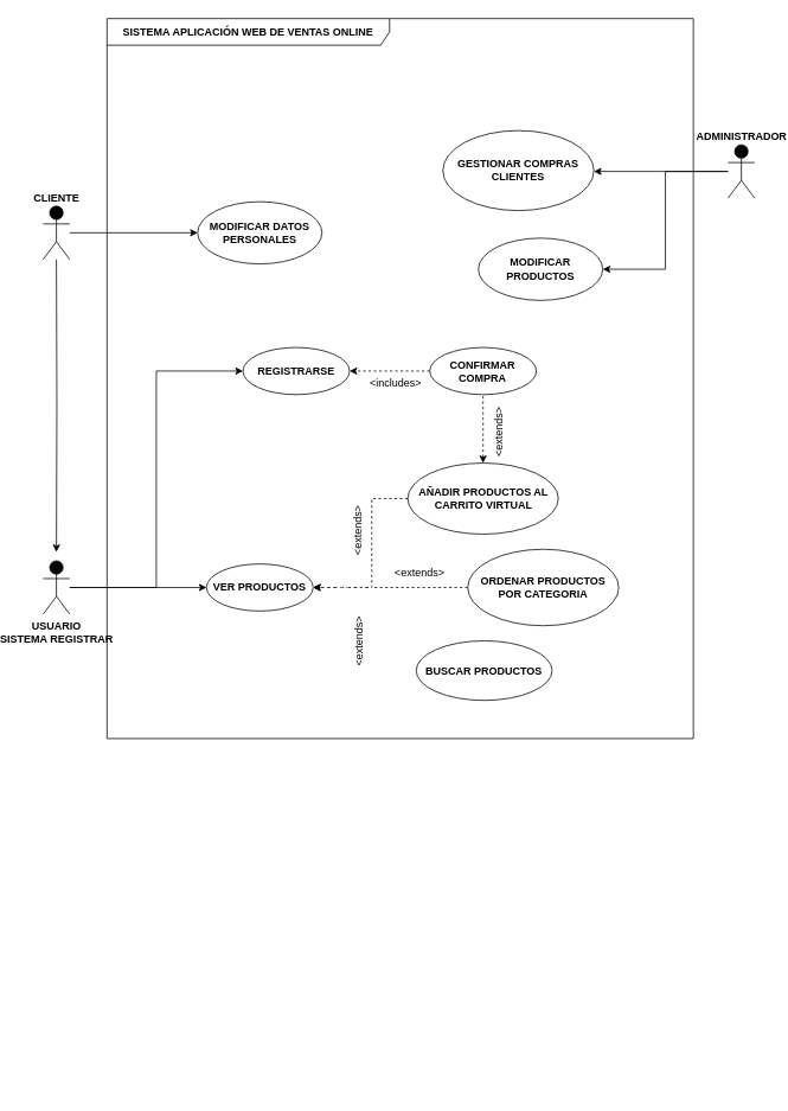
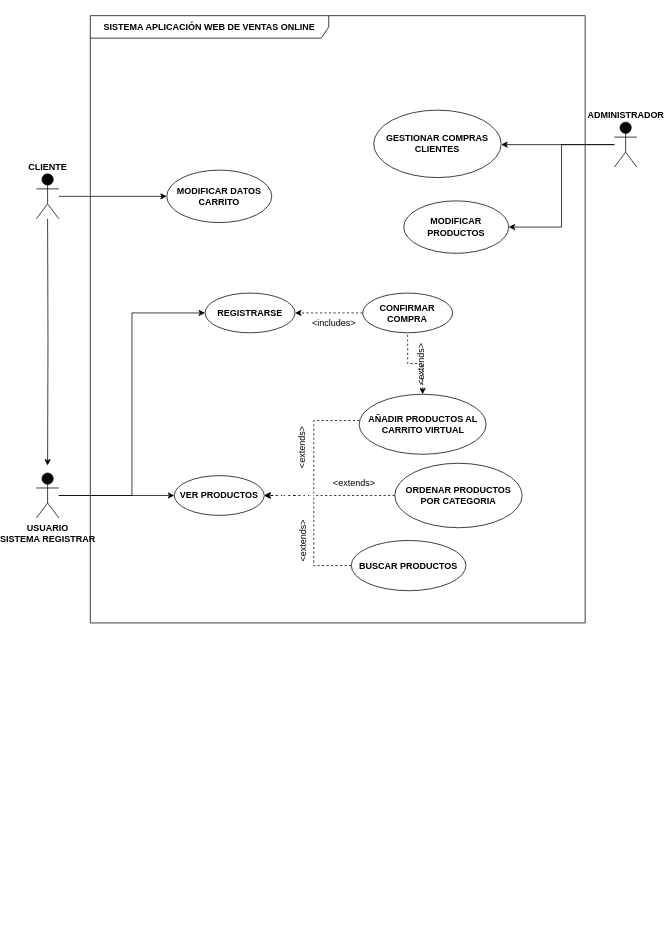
  <mxCell id="0" />
  <mxCell id="1" parent="0" />
  <mxCell id="2" value="&lt;font style=&quot;font-size: 12px;&quot;&gt;&lt;b&gt;SISTEMA APLICACIÓN WEB DE VENTAS ONLINE&lt;/b&gt;&lt;/font&gt;" style="shape=umlFrame;whiteSpace=wrap;html=1;pointerEvents=0;fillColor=default;align=center;width=318;height=30;" vertex="1" parent="1"><mxGeometry x="92" y="20" width="660" height="810" as="geometry" /></mxCell>
  <mxCell id="3" style="edgeStyle=orthogonalEdgeStyle;rounded=0;orthogonalLoop=1;jettySize=auto;html=1;entryX=0;entryY=0.5;entryDx=0;entryDy=0;" edge="1" parent="1" source="6" target="7"><mxGeometry relative="1" as="geometry" /></mxCell>
  <mxCell id="4" style="edgeStyle=orthogonalEdgeStyle;rounded=0;orthogonalLoop=1;jettySize=auto;html=1;entryX=0;entryY=0.5;entryDx=0;entryDy=0;" edge="1" parent="1" source="6" target="30"><mxGeometry relative="1" as="geometry" /></mxCell>
  <mxCell id="5" style="edgeStyle=orthogonalEdgeStyle;rounded=0;orthogonalLoop=1;jettySize=auto;html=1;startArrow=classic;startFill=1;endArrow=none;endFill=0;" edge="1" parent="1" target="9"><mxGeometry relative="1" as="geometry"><mxPoint x="35" y="620" as="sourcePoint" /></mxGeometry></mxCell>
  <mxCell id="6" value="&lt;b&gt;USUARIO&lt;/b&gt;&lt;div&gt;&lt;b&gt;SISTEMA REGISTRAR&lt;/b&gt;&lt;/div&gt;" style="shape=umlActor;verticalLabelPosition=bottom;verticalAlign=top;html=1;fillColor=#030303;" vertex="1" parent="1"><mxGeometry x="20" y="630" width="30" height="60" as="geometry" /></mxCell>
  <mxCell id="7" value="VER PRODUCTOS" style="ellipse;whiteSpace=wrap;html=1;fontStyle=1" vertex="1" parent="1"><mxGeometry x="204" y="633.5" width="120" height="53" as="geometry" /></mxCell>
  <mxCell id="8" style="edgeStyle=orthogonalEdgeStyle;rounded=0;orthogonalLoop=1;jettySize=auto;html=1;entryX=0;entryY=0.5;entryDx=0;entryDy=0;" edge="1" parent="1" source="9" target="35"><mxGeometry relative="1" as="geometry" /></mxCell>
  <mxCell id="9" value="&lt;b&gt;CLIENTE&lt;/b&gt;" style="shape=umlActor;verticalLabelPosition=top;verticalAlign=bottom;html=1;strokeColor=default;horizontal=1;labelPosition=center;align=center;fillColor=#030303;" vertex="1" parent="1"><mxGeometry x="20" y="231" width="30" height="60" as="geometry" /></mxCell>
  <mxCell id="10" style="edgeStyle=orthogonalEdgeStyle;rounded=0;orthogonalLoop=1;jettySize=auto;html=1;dashed=1;" edge="1" parent="1"><mxGeometry relative="1" as="geometry"><mxPoint x="293" y="1226.5" as="sourcePoint" /></mxGeometry></mxCell>
  <mxCell id="11" style="edgeStyle=orthogonalEdgeStyle;rounded=0;orthogonalLoop=1;jettySize=auto;html=1;dashed=1;" edge="1" parent="1"><mxGeometry relative="1" as="geometry"><mxPoint x="293" y="1119.5" as="sourcePoint" /></mxGeometry></mxCell>
  <mxCell id="12" style="edgeStyle=orthogonalEdgeStyle;rounded=0;orthogonalLoop=1;jettySize=auto;html=1;entryX=0;entryY=0.5;entryDx=0;entryDy=0;dashed=1;endArrow=none;endFill=0;startArrow=classic;startFill=1;" edge="1" parent="1"><mxGeometry relative="1" as="geometry"><mxPoint x="519" y="1119.483" as="sourcePoint" /></mxGeometry></mxCell>
  <mxCell id="13" style="edgeStyle=orthogonalEdgeStyle;rounded=0;orthogonalLoop=1;jettySize=auto;html=1;entryX=1;entryY=0.5;entryDx=0;entryDy=0;" edge="1" parent="1" source="15" target="36"><mxGeometry relative="1" as="geometry" /></mxCell>
  <mxCell id="14" style="edgeStyle=orthogonalEdgeStyle;rounded=0;orthogonalLoop=1;jettySize=auto;html=1;entryX=1;entryY=0.5;entryDx=0;entryDy=0;" edge="1" parent="1" source="15"><mxGeometry relative="1" as="geometry"><mxPoint x="640" y="192" as="targetPoint" /></mxGeometry></mxCell>
  <mxCell id="15" value="&lt;b&gt;ADMINISTRADOR&lt;/b&gt;" style="shape=umlActor;verticalLabelPosition=top;verticalAlign=bottom;html=1;strokeColor=default;horizontal=1;labelPosition=center;align=center;fillColor=#030303;" vertex="1" parent="1"><mxGeometry x="791" y="162" width="30" height="60" as="geometry" /></mxCell>
+ <mxCell id="16" style="edgeStyle=orthogonalEdgeStyle;rounded=0;orthogonalLoop=1;jettySize=auto;html=1;entryX=1;entryY=0.5;entryDx=0;entryDy=0;dashed=1;" edge="1" parent="1" source="17" target="7"><mxGeometry relative="1" as="geometry"><Array as="points"><mxPoint x="390" y="754" /><mxPoint x="390" y="660" /></Array></mxGeometry></mxCell>
  <mxCell id="17" value="BUSCAR PRODUCTOS" style="ellipse;whiteSpace=wrap;html=1;fontStyle=1" vertex="1" parent="1"><mxGeometry x="440" y="720" width="153" height="67" as="geometry" /></mxCell>
  <mxCell id="18" style="edgeStyle=orthogonalEdgeStyle;rounded=0;orthogonalLoop=1;jettySize=auto;html=1;entryX=1;entryY=0.5;entryDx=0;entryDy=0;dashed=1;" edge="1" parent="1" source="20" target="7"><mxGeometry relative="1" as="geometry"><Array as="points"><mxPoint x="390" y="560" /><mxPoint x="390" y="660" /></Array></mxGeometry></mxCell>
  <mxCell id="19" style="edgeStyle=orthogonalEdgeStyle;rounded=0;orthogonalLoop=1;jettySize=auto;html=1;entryX=0.5;entryY=1;entryDx=0;entryDy=0;dashed=1;endArrow=none;endFill=0;startArrow=classic;startFill=1;" edge="1" parent="1" source="20" target="22"><mxGeometry relative="1" as="geometry" /></mxCell>
- <mxCell id="20" value="AÑADIR PRODUCTOS AL CARRITO VIRTUAL" style="ellipse;whiteSpace=wrap;html=1;fontStyle=1" vertex="1" parent="1"><mxGeometry x="430.5" y="520" width="169.5" height="80" as="geometry" /></mxCell>
+ <mxCell id="20" value="AÑADIR PRODUCTOS AL CARRITO VIRTUAL" style="ellipse;whiteSpace=wrap;html=1;fontStyle=1" vertex="1" parent="1"><mxGeometry x="450.5" y="525" width="169.5" height="80" as="geometry" /></mxCell>
  <mxCell id="21" style="edgeStyle=orthogonalEdgeStyle;rounded=0;orthogonalLoop=1;jettySize=auto;html=1;entryX=1;entryY=0.5;entryDx=0;entryDy=0;dashed=1;" edge="1" parent="1" source="22" target="30"><mxGeometry relative="1" as="geometry" /></mxCell>
  <mxCell id="22" value="CONFIRMAR COMPRA" style="ellipse;whiteSpace=wrap;html=1;fontStyle=1" vertex="1" parent="1"><mxGeometry x="455.25" y="390" width="120" height="53" as="geometry" /></mxCell>
  <mxCell id="23" style="edgeStyle=orthogonalEdgeStyle;rounded=0;orthogonalLoop=1;jettySize=auto;html=1;entryX=1;entryY=0.5;entryDx=0;entryDy=0;dashed=1;" edge="1" parent="1" source="24" target="7"><mxGeometry relative="1" as="geometry" /></mxCell>
  <mxCell id="24" value="ORDENAR PRODUCTOS POR CATEGORIA" style="ellipse;whiteSpace=wrap;html=1;fontStyle=1" vertex="1" parent="1"><mxGeometry x="498" y="617" width="170" height="86" as="geometry" /></mxCell>
  <mxCell id="25" value="&amp;lt;extends&amp;gt;" style="text;strokeColor=none;fillColor=none;align=left;verticalAlign=top;spacingLeft=4;spacingRight=4;overflow=hidden;rotatable=0;points=[[0,0.5],[1,0.5]];portConstraint=eastwest;whiteSpace=wrap;html=1;fontStyle=0" vertex="1" parent="1"><mxGeometry x="410" y="630" width="70" height="26" as="geometry" /></mxCell>
  <mxCell id="26" value="&amp;lt;extends&amp;gt;" style="text;strokeColor=none;fillColor=none;align=left;verticalAlign=top;spacingLeft=4;spacingRight=4;overflow=hidden;rotatable=0;points=[[0,0.5],[1,0.5]];portConstraint=eastwest;whiteSpace=wrap;html=1;horizontal=0;fontStyle=0" vertex="1" parent="1"><mxGeometry x="361" y="558.5" width="30" height="71.5" as="geometry" /></mxCell>
  <mxCell id="27" value="&amp;lt;extends&amp;gt;" style="text;strokeColor=none;fillColor=none;align=left;verticalAlign=top;spacingLeft=4;spacingRight=4;overflow=hidden;rotatable=0;points=[[0,0.5],[1,0.5]];portConstraint=eastwest;whiteSpace=wrap;html=1;horizontal=0;fontStyle=0" vertex="1" parent="1"><mxGeometry x="361" y="683" width="30" height="71.5" as="geometry" /></mxCell>
  <mxCell id="28" value="" style="rounded=0;whiteSpace=wrap;html=1;fillColor=none;strokeColor=#FFFFFF;strokeWidth=3.05;" vertex="1" parent="1"><mxGeometry x="381" y="657" width="7" height="6" as="geometry" /></mxCell>
  <mxCell id="29" value="" style="rounded=0;whiteSpace=wrap;html=1;fillColor=none;strokeColor=#FFFFFF;strokeWidth=3;" vertex="1" parent="1"><mxGeometry x="368" y="657" width="7" height="6" as="geometry" /></mxCell>
  <mxCell id="30" value="REGISTRARSE" style="ellipse;whiteSpace=wrap;html=1;fontStyle=1" vertex="1" parent="1"><mxGeometry x="245" y="390" width="120" height="53" as="geometry" /></mxCell>
  <mxCell id="31" value="&amp;lt;extends&amp;gt;" style="text;strokeColor=none;fillColor=none;align=left;verticalAlign=top;spacingLeft=4;spacingRight=4;overflow=hidden;rotatable=0;points=[[0,0.5],[1,0.5]];portConstraint=eastwest;whiteSpace=wrap;html=1;horizontal=0;fontStyle=0" vertex="1" parent="1"><mxGeometry x="519" y="447.5" width="30" height="71.5" as="geometry" /></mxCell>
  <mxCell id="32" value="&amp;lt;includes&amp;gt;" style="text;strokeColor=none;fillColor=none;align=left;verticalAlign=top;spacingLeft=4;spacingRight=4;overflow=hidden;rotatable=0;points=[[0,0.5],[1,0.5]];portConstraint=eastwest;whiteSpace=wrap;html=1;fontStyle=0" vertex="1" parent="1"><mxGeometry x="382" y="417" width="70" height="26" as="geometry" /></mxCell>
  <mxCell id="33" value="" style="rounded=0;whiteSpace=wrap;html=1;fillColor=none;strokeColor=#FFFFFF;strokeWidth=3;" vertex="1" parent="1"><mxGeometry x="353" y="657" width="7" height="6" as="geometry" /></mxCell>
  <mxCell id="34" value="" style="rounded=0;whiteSpace=wrap;html=1;fillColor=none;strokeColor=#FFFFFF;strokeWidth=3;" vertex="1" parent="1"><mxGeometry x="338" y="657" width="7" height="6" as="geometry" /></mxCell>
- <mxCell id="35" value="MODIFICAR DATOS&lt;div&gt;PERSONALES&lt;/div&gt;" style="ellipse;whiteSpace=wrap;html=1;fontStyle=1" vertex="1" parent="1"><mxGeometry x="194" y="226" width="140" height="70" as="geometry" /></mxCell>
+ <mxCell id="35" value="MODIFICAR DATOS&lt;div&gt;CARRITO&lt;/div&gt;" style="ellipse;whiteSpace=wrap;html=1;fontStyle=1" vertex="1" parent="1"><mxGeometry x="194" y="226" width="140" height="70" as="geometry" /></mxCell>
  <mxCell id="36" value="MODIFICAR PRODUCTOS" style="ellipse;whiteSpace=wrap;html=1;fontStyle=1" vertex="1" parent="1"><mxGeometry x="510" y="267" width="140" height="70" as="geometry" /></mxCell>
  <mxCell id="37" value="GESTIONAR COMPRAS CLIENTES" style="ellipse;whiteSpace=wrap;html=1;fontStyle=1" vertex="1" parent="1"><mxGeometry x="470" y="146" width="170" height="90" as="geometry" /></mxCell>
